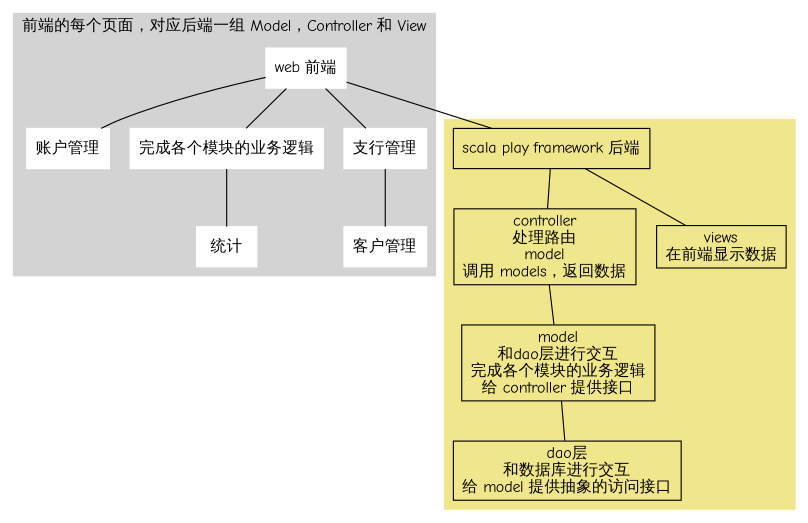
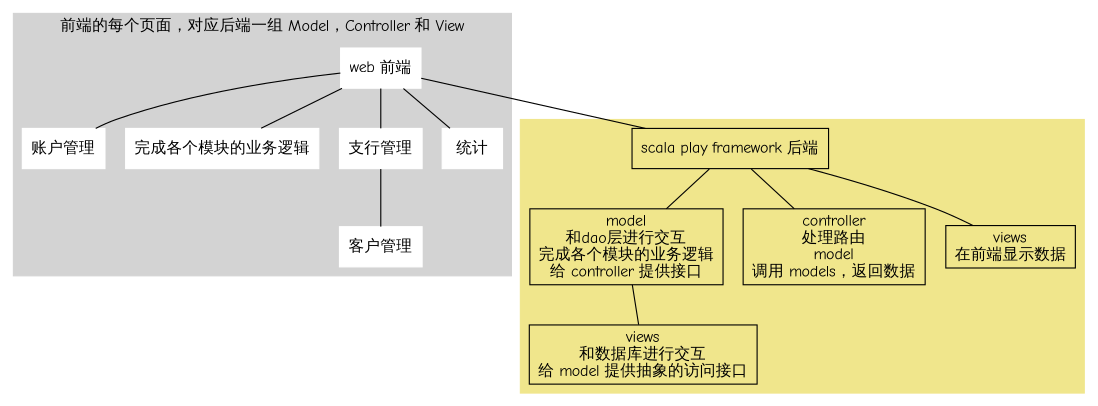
  graph {
    fontname="Comic Neue"
    node [color=white fontname="Comic Neue" shape=box style=filled]
    edge [fontname="Comic Neue"]
    n1 [label="web 前端"]
    "客户管理"
    "账户管理"
    n4 [label="完成各个模块的业务逻辑"]
    "支行管理"
    "统计"
    n7 [label="scala play framework 后端" color="" style=""]
    n8 [label="model\n和dao层进行交互\n完成各个模块的业务逻辑\n给 controller 提供接口" color="" style=""]
    n9 [label="controller\n处理路由\nmodel\n调用 models，返回数据" color="" style=""]
    n10 [label="views\n在前端显示数据" color="" style=""]
-   n11 [label="dao层\n和数据库进行交互\n给 model 提供抽象的访问接口" color="" style=""]
+   n11 [label="views\n和数据库进行交互\n给 model 提供抽象的访问接口" color="" style=""]
    subgraph cluster_1 {
      color=lightgray
      label="前端的每个页面，对应后端一组 Model，Controller 和 View"
      style=filled
      n1
      "客户管理"
      "账户管理"
      n4
      "支行管理"
      "统计"
    }
    subgraph cluster_2 {
      color=khaki
      style=filled
      n7
      n8
      n9
      n10
      n11
    }
    n1 -- "账户管理"
    n1 -- n4
    n1 -- "支行管理"
-   n4 -- "统计"
+   n1 -- "统计"
    n1 -- n7
    "支行管理" -- "客户管理"
-   n9 -- n8
+   n7 -- n8
    n7 -- n9
    n7 -- n10
    n8 -- n11
  }
